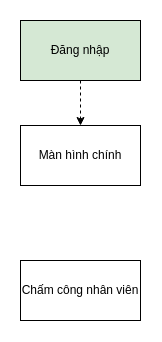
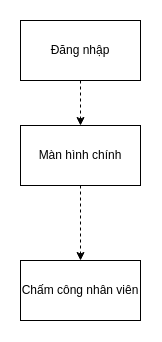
  <mxCell id="0" />
  <mxCell id="1" parent="0" />
  <mxCell id="2" style="edgeStyle=orthogonalEdgeStyle;rounded=0;orthogonalLoop=1;jettySize=auto;html=1;dashed=1;" edge="1" parent="1" source="3" target="5"><mxGeometry relative="1" as="geometry"><Array as="points"><mxPoint x="80" y="130" /><mxPoint x="80" y="130" /></Array></mxGeometry></mxCell>
- <mxCell id="3" value="Đăng nhập" style="rounded=0;whiteSpace=wrap;html=1;fillColor=#d5e8d4;" vertex="1" parent="1"><mxGeometry x="20" y="20" width="120" height="60" as="geometry" /></mxCell>
+ <mxCell id="3" value="Đăng nhập" style="rounded=0;whiteSpace=wrap;html=1;" vertex="1" parent="1"><mxGeometry x="20" y="20" width="120" height="60" as="geometry" /></mxCell>
+ <mxCell id="4" style="edgeStyle=orthogonalEdgeStyle;rounded=0;orthogonalLoop=1;jettySize=auto;html=1;exitX=0.5;exitY=1;exitDx=0;exitDy=0;entryX=0.5;entryY=0;entryDx=0;entryDy=0;dashed=1;" edge="1" parent="1" source="5" target="6"><mxGeometry relative="1" as="geometry" /></mxCell>
  <mxCell id="5" value="Màn hình chính" style="rounded=0;whiteSpace=wrap;html=1;" vertex="1" parent="1"><mxGeometry x="20" y="125" width="120" height="60" as="geometry" /></mxCell>
  <mxCell id="6" value="&lt;span id=&quot;selected_text&quot;&gt;&lt;/span&gt;Chấm công nhân viên" style="rounded=0;whiteSpace=wrap;html=1;" vertex="1" parent="1"><mxGeometry x="20" y="260" width="120" height="60" as="geometry" /></mxCell>
